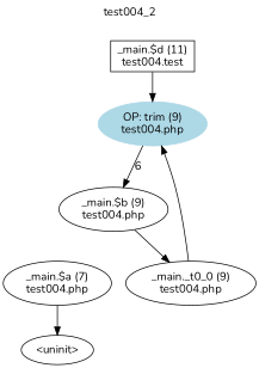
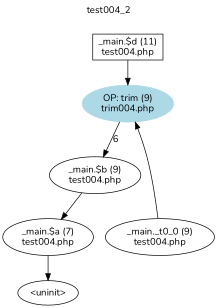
  digraph {
    fontname=Nunito
    label=test004_2
    labelloc=t
    node [fontname=Nunito shape=ellipse]
    edge [fontname=Nunito]
-   n1 [label="_main.$d (11)\ntest004.test" shape=box]
-   n2 [color=lightblue label="OP: trim (9)\ntest004.php" style=filled]
+   n1 [label="_main.$d (11)\ntest004.php" shape=box]
+   n2 [color=lightblue label="OP: trim (9)\ntrim004.php" style=filled]
    n3 [label="_main._t0_0 (9)\ntest004.php"]
    n4 [label="_main.$b (9)\ntest004.php"]
    n5 [label="_main.$a (7)\ntest004.php"]
    n6 [label="<uninit>"]
    n1 -> n2
    n2 -> n4 [label=6]
    n3 -> n2
-   n4 -> n3
+   n4 -> n5
    n5 -> n6
  }
